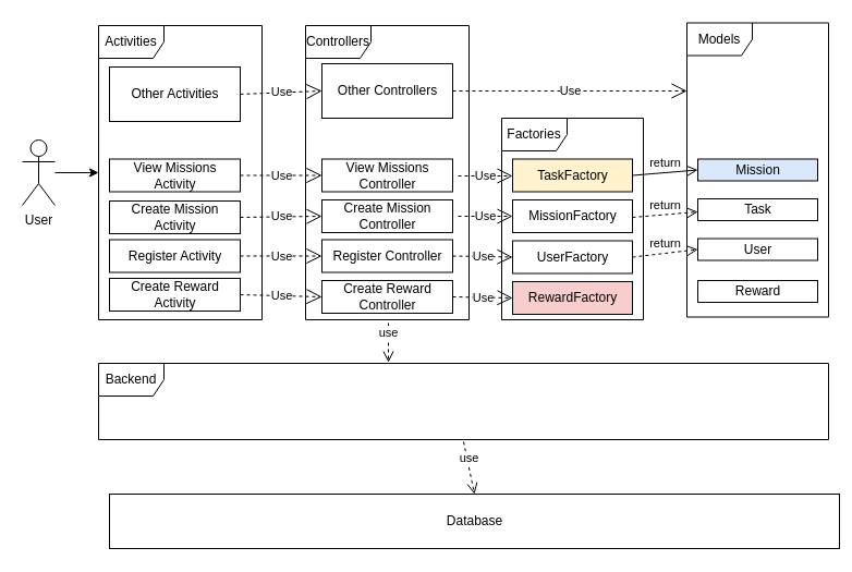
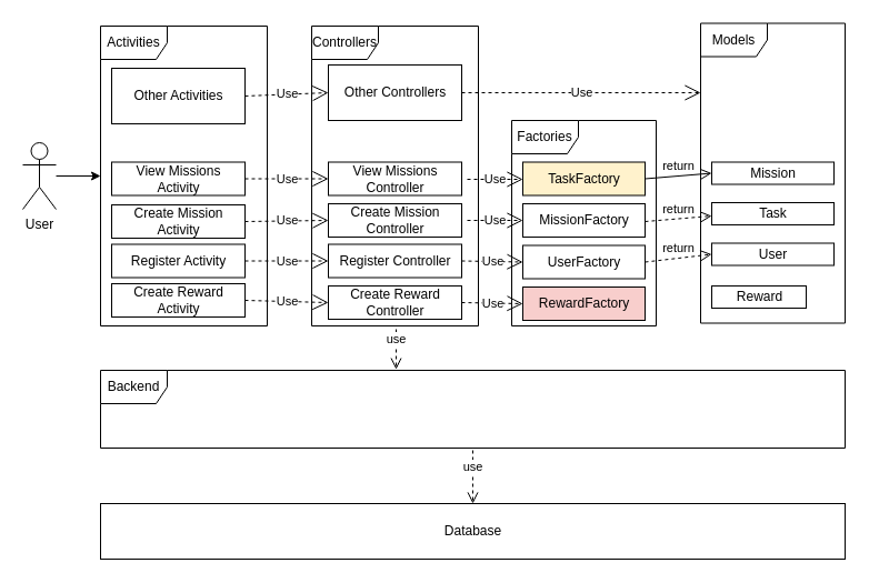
  <mxCell id="0" />
  <mxCell id="1" parent="0" />
  <mxCell id="2" value="Other Activities" style="html=1;" vertex="1" parent="1"><mxGeometry x="100" y="61" width="120" height="50" as="geometry" /></mxCell>
  <mxCell id="3" value="Other Controllers" style="html=1;" vertex="1" parent="1"><mxGeometry x="295" y="58" width="120" height="50" as="geometry" /></mxCell>
  <mxCell id="4" value="Models" style="shape=umlFrame;whiteSpace=wrap;html=1;" vertex="1" parent="1"><mxGeometry x="630" y="20.5" width="130" height="270" as="geometry" /></mxCell>
- <mxCell id="5" value="Mission" style="html=1;fillColor=#dae8fc;" vertex="1" parent="1"><mxGeometry x="640" y="145.5" width="110" height="20" as="geometry" /></mxCell>
+ <mxCell id="5" value="Mission" style="html=1;" vertex="1" parent="1"><mxGeometry x="640" y="145.5" width="110" height="20" as="geometry" /></mxCell>
  <mxCell id="6" value="User" style="html=1;" vertex="1" parent="1"><mxGeometry x="640" y="218.5" width="110" height="20" as="geometry" /></mxCell>
- <mxCell id="7" value="Reward" style="html=1;" vertex="1" parent="1"><mxGeometry x="640" y="257" width="110" height="20" as="geometry" /></mxCell>
+ <mxCell id="7" value="Reward" style="html=1;" vertex="1" parent="1"><mxGeometry x="640" y="257" width="85" height="20" as="geometry" /></mxCell>
  <mxCell id="8" value="Task" style="html=1;" vertex="1" parent="1"><mxGeometry x="640" y="182" width="110" height="20" as="geometry" /></mxCell>
  <mxCell id="9" value="Use" style="endArrow=open;endSize=12;dashed=1;html=1;exitX=1;exitY=0.5;exitDx=0;exitDy=0;" edge="1" parent="1" source="3"><mxGeometry width="160" relative="1" as="geometry"><mxPoint x="580" y="83" as="sourcePoint" /><mxPoint x="630" y="83" as="targetPoint" /></mxGeometry></mxCell>
  <mxCell id="10" value="Use" style="endArrow=open;endSize=12;dashed=1;html=1;exitX=1;exitY=0.5;exitDx=0;exitDy=0;entryX=0;entryY=0.5;entryDx=0;entryDy=0;" edge="1" parent="1" source="2" target="3"><mxGeometry width="160" relative="1" as="geometry"><mxPoint x="100" y="341" as="sourcePoint" /><mxPoint x="260" y="86" as="targetPoint" /></mxGeometry></mxCell>
  <mxCell id="11" value="Factories" style="shape=umlFrame;whiteSpace=wrap;html=1;" vertex="1" parent="1"><mxGeometry x="460" y="108" width="130" height="185" as="geometry" /></mxCell>
  <mxCell id="12" value="MissionFactory" style="html=1;" vertex="1" parent="1"><mxGeometry x="470" y="183" width="110" height="30" as="geometry" /></mxCell>
  <mxCell id="13" value="TaskFactory" style="html=1;fillColor=#fff2cc;" vertex="1" parent="1"><mxGeometry x="470" y="145.5" width="110" height="30" as="geometry" /></mxCell>
  <mxCell id="14" value="View Missions&lt;br&gt;Controller&lt;br&gt;" style="html=1;" vertex="1" parent="1"><mxGeometry x="295" y="145.5" width="120" height="30" as="geometry" /></mxCell>
  <mxCell id="15" value="View Missions&lt;br&gt;Activity&lt;br&gt;" style="html=1;" vertex="1" parent="1"><mxGeometry x="100" y="145.5" width="120" height="30" as="geometry" /></mxCell>
  <mxCell id="16" value="Use" style="endArrow=open;endSize=12;dashed=1;html=1;exitX=1;exitY=0.5;exitDx=0;exitDy=0;entryX=0;entryY=0.5;entryDx=0;entryDy=0;" edge="1" parent="1" source="15" target="14"><mxGeometry width="160" relative="1" as="geometry"><mxPoint x="230" y="96" as="sourcePoint" /><mxPoint x="260" y="164" as="targetPoint" /></mxGeometry></mxCell>
  <mxCell id="17" value="Create Mission&lt;br&gt;Controller&lt;br&gt;" style="html=1;" vertex="1" parent="1"><mxGeometry x="295" y="183" width="120" height="30" as="geometry" /></mxCell>
  <mxCell id="18" value="Create Mission&lt;br&gt;Activity&lt;br&gt;" style="html=1;" vertex="1" parent="1"><mxGeometry x="100" y="184" width="120" height="30" as="geometry" /></mxCell>
  <mxCell id="19" value="Use" style="endArrow=open;endSize=12;dashed=1;html=1;exitX=1;exitY=0.5;exitDx=0;exitDy=0;entryX=0;entryY=0.5;entryDx=0;entryDy=0;" edge="1" parent="1" source="18" target="17"><mxGeometry width="160" relative="1" as="geometry"><mxPoint x="230" y="133.5" as="sourcePoint" /><mxPoint x="260" y="201" as="targetPoint" /></mxGeometry></mxCell>
  <mxCell id="20" value="Register Controller&lt;br&gt;" style="html=1;" vertex="1" parent="1"><mxGeometry x="295" y="219.5" width="120" height="30" as="geometry" /></mxCell>
  <mxCell id="21" value="Register Activity&lt;br&gt;" style="html=1;" vertex="1" parent="1"><mxGeometry x="100" y="219.5" width="120" height="30" as="geometry" /></mxCell>
  <mxCell id="22" value="Use" style="endArrow=open;endSize=12;dashed=1;html=1;exitX=1;exitY=0.5;exitDx=0;exitDy=0;entryX=0;entryY=0.5;entryDx=0;entryDy=0;" edge="1" parent="1" source="21" target="20"><mxGeometry width="160" relative="1" as="geometry"><mxPoint x="230" y="170" as="sourcePoint" /><mxPoint x="260" y="238" as="targetPoint" /></mxGeometry></mxCell>
  <mxCell id="23" value="Create Reward&lt;br&gt;Controller&lt;br&gt;" style="html=1;" vertex="1" parent="1"><mxGeometry x="295" y="257" width="120" height="30" as="geometry" /></mxCell>
  <mxCell id="24" value="Create Reward&lt;br&gt;Activity&lt;br&gt;" style="html=1;" vertex="1" parent="1"><mxGeometry x="100" y="255" width="120" height="30" as="geometry" /></mxCell>
  <mxCell id="25" value="Use" style="endArrow=open;endSize=12;dashed=1;html=1;exitX=1;exitY=0.5;exitDx=0;exitDy=0;entryX=0;entryY=0.5;entryDx=0;entryDy=0;" edge="1" parent="1" source="24" target="23"><mxGeometry width="160" relative="1" as="geometry"><mxPoint x="230" y="207.5" as="sourcePoint" /><mxPoint x="260" y="275" as="targetPoint" /></mxGeometry></mxCell>
  <mxCell id="26" value="UserFactory" style="html=1;" vertex="1" parent="1"><mxGeometry x="470" y="220.5" width="110" height="30" as="geometry" /></mxCell>
  <mxCell id="27" value="RewardFactory" style="html=1;fillColor=#f8cecc;" vertex="1" parent="1"><mxGeometry x="470" y="258" width="110" height="30" as="geometry" /></mxCell>
  <mxCell id="28" value="Controllers" style="shape=umlFrame;whiteSpace=wrap;html=1;" vertex="1" parent="1"><mxGeometry x="280" y="23" width="150" height="270" as="geometry" /></mxCell>
  <mxCell id="29" value="Activities" style="shape=umlFrame;whiteSpace=wrap;html=1;" vertex="1" parent="1"><mxGeometry x="90" y="23" width="150" height="270" as="geometry" /></mxCell>
  <mxCell id="30" value="" style="edgeStyle=orthogonalEdgeStyle;rounded=0;orthogonalLoop=1;jettySize=auto;html=1;" edge="1" parent="1" source="31" target="29"><mxGeometry relative="1" as="geometry" /></mxCell>
  <mxCell id="31" value="User" style="shape=umlActor;verticalLabelPosition=bottom;labelBackgroundColor=#ffffff;verticalAlign=top;html=1;" vertex="1" parent="1"><mxGeometry x="20" y="128" width="30" height="60" as="geometry" /></mxCell>
  <mxCell id="32" value="Backend" style="shape=umlFrame;whiteSpace=wrap;html=1;" vertex="1" parent="1"><mxGeometry x="90" y="333" width="670" height="70" as="geometry" /></mxCell>
- <mxCell id="33" value="Database" style="html=1;" vertex="1" parent="1"><mxGeometry x="100" y="453" width="670" height="50" as="geometry" /></mxCell>
+ <mxCell id="33" value="Database" style="html=1;" vertex="1" parent="1"><mxGeometry x="90" y="453" width="670" height="50" as="geometry" /></mxCell>
  <mxCell id="34" value="Use" style="endArrow=open;endSize=12;dashed=1;html=1;" edge="1" parent="1"><mxGeometry width="160" relative="1" as="geometry"><mxPoint x="420" y="161" as="sourcePoint" /><mxPoint x="470" y="161" as="targetPoint" /></mxGeometry></mxCell>
  <mxCell id="35" value="Use" style="endArrow=open;endSize=12;dashed=1;html=1;entryX=0;entryY=0.5;entryDx=0;entryDy=0;" edge="1" parent="1" target="12"><mxGeometry width="160" relative="1" as="geometry"><mxPoint x="420" y="198" as="sourcePoint" /><mxPoint x="480" y="171" as="targetPoint" /></mxGeometry></mxCell>
  <mxCell id="36" value="Use" style="endArrow=open;endSize=12;dashed=1;html=1;entryX=0;entryY=0.5;entryDx=0;entryDy=0;exitX=1;exitY=0.5;exitDx=0;exitDy=0;" edge="1" parent="1" source="20" target="26"><mxGeometry width="160" relative="1" as="geometry"><mxPoint x="430" y="208" as="sourcePoint" /><mxPoint x="480" y="208" as="targetPoint" /></mxGeometry></mxCell>
  <mxCell id="37" value="Use" style="endArrow=open;endSize=12;dashed=1;html=1;entryX=0;entryY=0.5;entryDx=0;entryDy=0;exitX=1;exitY=0.5;exitDx=0;exitDy=0;" edge="1" parent="1" source="23" target="27"><mxGeometry width="160" relative="1" as="geometry"><mxPoint x="440" y="218" as="sourcePoint" /><mxPoint x="490" y="218" as="targetPoint" /></mxGeometry></mxCell>
  <mxCell id="38" value="return" style="html=1;verticalAlign=bottom;endArrow=open;dashed=0;endSize=8;entryX=0;entryY=0.5;entryDx=0;entryDy=0;exitX=1;exitY=0.5;exitDx=0;exitDy=0;" edge="1" parent="1" source="13" target="5"><mxGeometry relative="1" as="geometry"><mxPoint x="150" y="503" as="sourcePoint" /><mxPoint x="70" y="503" as="targetPoint" /></mxGeometry></mxCell>
  <mxCell id="39" value="return" style="html=1;verticalAlign=bottom;endArrow=open;dashed=1;endSize=8;entryX=0;entryY=0.5;entryDx=0;entryDy=0;exitX=1;exitY=0.5;exitDx=0;exitDy=0;" edge="1" parent="1"><mxGeometry relative="1" as="geometry"><mxPoint x="580" y="199" as="sourcePoint" /><mxPoint x="640" y="194" as="targetPoint" /></mxGeometry></mxCell>
  <mxCell id="40" value="return" style="html=1;verticalAlign=bottom;endArrow=open;dashed=1;endSize=8;entryX=0;entryY=0.5;entryDx=0;entryDy=0;exitX=1;exitY=0.5;exitDx=0;exitDy=0;" edge="1" parent="1" source="26" target="6"><mxGeometry relative="1" as="geometry"><mxPoint x="590" y="209" as="sourcePoint" /><mxPoint x="650" y="204" as="targetPoint" /></mxGeometry></mxCell>
  <mxCell id="41" value="use" style="html=1;verticalAlign=bottom;endArrow=open;dashed=1;endSize=8;entryX=0.5;entryY=0;entryDx=0;entryDy=0;" edge="1" parent="1" target="33"><mxGeometry relative="1" as="geometry"><mxPoint x="425" y="405" as="sourcePoint" /><mxPoint x="70" y="503" as="targetPoint" /></mxGeometry></mxCell>
  <mxCell id="42" value="use" style="html=1;verticalAlign=bottom;endArrow=open;dashed=1;endSize=8;entryX=0.397;entryY=-0.012;entryDx=0;entryDy=0;entryPerimeter=0;" edge="1" parent="1" target="32"><mxGeometry relative="1" as="geometry"><mxPoint x="356" y="296" as="sourcePoint" /><mxPoint x="435" y="448" as="targetPoint" /></mxGeometry></mxCell>
